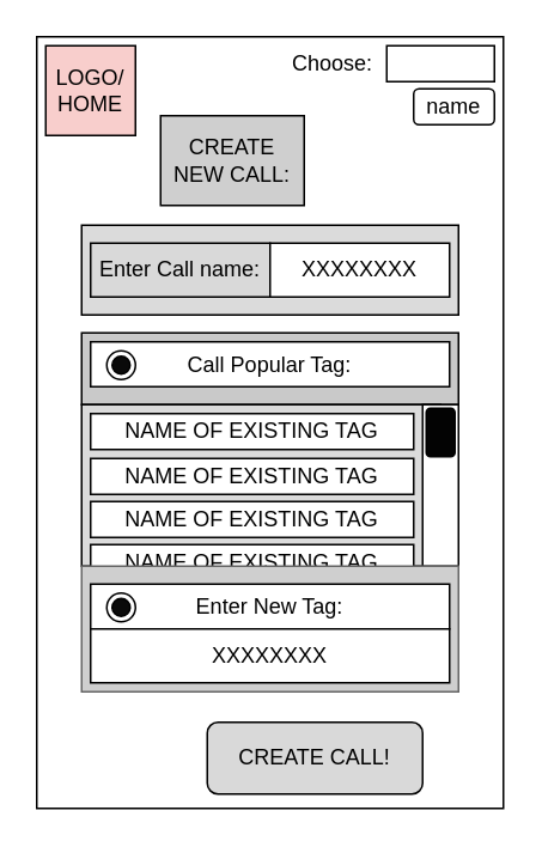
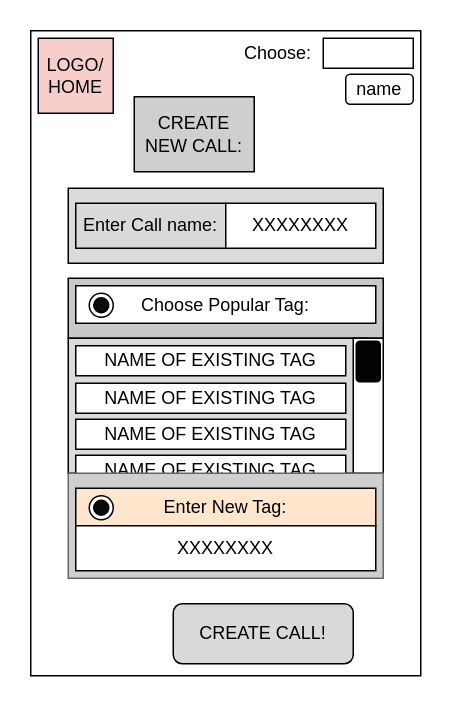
  <mxCell id="0" />
  <mxCell id="1" parent="0" />
  <mxCell id="2" value="" style="rounded=0;whiteSpace=wrap;html=1;" parent="1" vertex="1"><mxGeometry x="20" y="20" width="260" height="430" as="geometry" /></mxCell>
  <mxCell id="3" value="" style="rounded=0;whiteSpace=wrap;html=1;fillColor=#DBDBDB;" parent="1" vertex="1"><mxGeometry x="45" y="125" width="210" height="50" as="geometry" /></mxCell>
  <mxCell id="4" value="Enter Call name:" style="rounded=0;whiteSpace=wrap;html=1;fillColor=#d9d9d9;" parent="1" vertex="1"><mxGeometry x="50" y="135" width="100" height="30" as="geometry" /></mxCell>
  <mxCell id="5" value="XXXXXXXX" style="rounded=0;whiteSpace=wrap;html=1;" parent="1" vertex="1"><mxGeometry x="150" y="135" width="100" height="30" as="geometry" /></mxCell>
  <mxCell id="6" value="" style="rounded=0;whiteSpace=wrap;html=1;fillColor=#C9C9C9;" parent="1" vertex="1"><mxGeometry x="45" y="185" width="210" height="40" as="geometry" /></mxCell>
- <mxCell id="7" value="Call Popular Tag:" style="rounded=0;whiteSpace=wrap;html=1;" parent="1" vertex="1"><mxGeometry x="50" y="190" width="200" height="25" as="geometry" /></mxCell>
+ <mxCell id="7" value="Choose Popular Tag:" style="rounded=0;whiteSpace=wrap;html=1;" parent="1" vertex="1"><mxGeometry x="50" y="190" width="200" height="25" as="geometry" /></mxCell>
  <mxCell id="8" value="" style="ellipse;whiteSpace=wrap;html=1;aspect=fixed;" parent="1" vertex="1"><mxGeometry x="59" y="195" width="16" height="16" as="geometry" /></mxCell>
  <mxCell id="9" value="" style="rounded=0;whiteSpace=wrap;html=1;fillColor=#DBDBDB;" parent="1" vertex="1"><mxGeometry x="45" y="225" width="200" height="90" as="geometry" /></mxCell>
  <mxCell id="10" value="" style="rounded=0;whiteSpace=wrap;html=1;" parent="1" vertex="1"><mxGeometry x="235" y="225" width="20" height="90" as="geometry" /></mxCell>
  <mxCell id="11" value="NAME OF EXISTING TAG" style="rounded=0;whiteSpace=wrap;html=1;" parent="1" vertex="1"><mxGeometry x="50" y="230" width="180" height="20" as="geometry" /></mxCell>
  <mxCell id="12" value="NAME OF EXISTING TAG" style="rounded=0;whiteSpace=wrap;html=1;" parent="1" vertex="1"><mxGeometry x="50" y="255" width="180" height="20" as="geometry" /></mxCell>
  <mxCell id="13" value="NAME OF EXISTING TAG" style="rounded=0;whiteSpace=wrap;html=1;" parent="1" vertex="1"><mxGeometry x="50" y="279" width="180" height="20" as="geometry" /></mxCell>
  <mxCell id="14" value="NAME OF EXISTING TAG" style="rounded=0;whiteSpace=wrap;html=1;" parent="1" vertex="1"><mxGeometry x="50" y="303" width="180" height="20" as="geometry" /></mxCell>
  <mxCell id="15" value="" style="rounded=0;whiteSpace=wrap;html=1;strokeColor=#666666;fontColor=#333333;fillColor=#CFCFCF;" parent="1" vertex="1"><mxGeometry x="45" y="315" width="210" height="70" as="geometry" /></mxCell>
- <mxCell id="16" value="Enter New Tag:" style="rounded=0;whiteSpace=wrap;html=1;" parent="1" vertex="1"><mxGeometry x="50" y="325" width="200" height="25" as="geometry" /></mxCell>
+ <mxCell id="16" value="Enter New Tag:" style="rounded=0;whiteSpace=wrap;html=1;fillColor=#ffe6cc;" parent="1" vertex="1"><mxGeometry x="50" y="325" width="200" height="25" as="geometry" /></mxCell>
  <mxCell id="17" value="" style="ellipse;whiteSpace=wrap;html=1;aspect=fixed;" parent="1" vertex="1"><mxGeometry x="59" y="330" width="16" height="16" as="geometry" /></mxCell>
  <mxCell id="18" value="" style="rounded=1;whiteSpace=wrap;html=1;fillColor=#030303;" parent="1" vertex="1"><mxGeometry x="237" y="227" width="16" height="27" as="geometry" /></mxCell>
  <mxCell id="19" value="" style="ellipse;whiteSpace=wrap;html=1;aspect=fixed;fillColor=#0A0A0A;" parent="1" vertex="1"><mxGeometry x="62" y="198" width="10" height="10" as="geometry" /></mxCell>
  <mxCell id="20" value="" style="ellipse;whiteSpace=wrap;html=1;aspect=fixed;fillColor=#0A0A0A;" parent="1" vertex="1"><mxGeometry x="62" y="333" width="10" height="10" as="geometry" /></mxCell>
  <mxCell id="21" value="XXXXXXXX" style="rounded=0;whiteSpace=wrap;html=1;" parent="1" vertex="1"><mxGeometry x="50" y="350" width="200" height="30" as="geometry" /></mxCell>
  <mxCell id="22" value="&lt;div&gt;LOGO/&lt;/div&gt;&lt;div&gt;HOME&lt;/div&gt;" style="rounded=0;whiteSpace=wrap;html=1;fillColor=#f8cecc;" parent="1" vertex="1"><mxGeometry x="25" y="25" width="50" height="50" as="geometry" /></mxCell>
  <mxCell id="23" value="CREATE NEW CALL:" style="rounded=0;whiteSpace=wrap;html=1;fillColor=#CFCFCF;" parent="1" vertex="1"><mxGeometry x="89" y="64" width="80" height="50" as="geometry" /></mxCell>
  <mxCell id="24" value="CREATE CALL!" style="rounded=1;whiteSpace=wrap;html=1;fillColor=#D9D9D9;" parent="1" vertex="1"><mxGeometry x="115" y="402" width="120" height="40" as="geometry" /></mxCell>
  <mxCell id="25" value="name" style="rounded=1;whiteSpace=wrap;html=1;" vertex="1" parent="1"><mxGeometry x="230" y="49" width="45" height="20" as="geometry" /></mxCell>
  <mxCell id="26" value="Choose:" style="text;html=1;strokeColor=none;fillColor=none;align=center;verticalAlign=middle;whiteSpace=wrap;rounded=0;" vertex="1" parent="1"><mxGeometry x="165" y="25" width="40" height="20" as="geometry" /></mxCell>
  <mxCell id="27" value="" style="rounded=0;whiteSpace=wrap;html=1;" vertex="1" parent="1"><mxGeometry x="215" y="25" width="60" height="20" as="geometry" /></mxCell>
